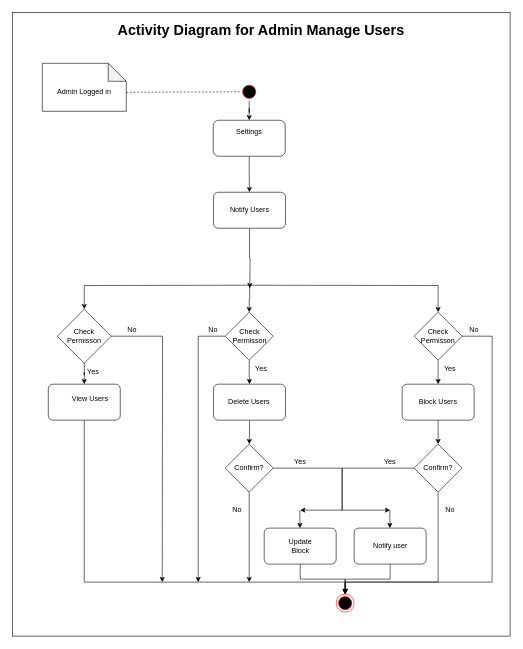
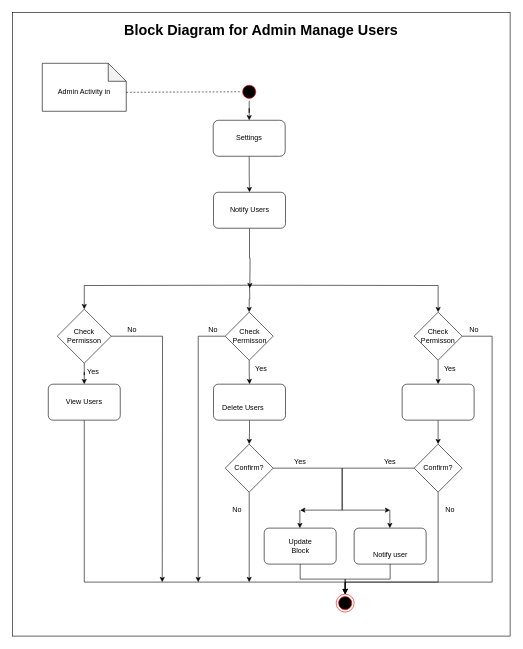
  <mxCell id="0" />
  <mxCell id="1" parent="0" />
  <mxCell id="2" value="" style="rounded=0;whiteSpace=wrap;html=1;" parent="1" vertex="1"><mxGeometry x="20" y="20" width="830" height="1040" as="geometry" /></mxCell>
  <mxCell id="3" value="" style="edgeStyle=orthogonalEdgeStyle;rounded=0;orthogonalLoop=1;jettySize=auto;html=1;" parent="1" source="4" target="6" edge="1"><mxGeometry relative="1" as="geometry" /></mxCell>
  <mxCell id="4" value="" style="ellipse;html=1;shape=startState;fillColor=#000000;strokeColor=#ff0000;" parent="1" vertex="1"><mxGeometry x="400" y="137.5" width="30" height="30" as="geometry" /></mxCell>
  <mxCell id="5" value="" style="edgeStyle=orthogonalEdgeStyle;rounded=0;orthogonalLoop=1;jettySize=auto;html=1;entryX=0.5;entryY=0;entryDx=0;entryDy=0;" parent="1" source="6" target="14" edge="1"><mxGeometry relative="1" as="geometry"><mxPoint x="415" y="360" as="targetPoint" /></mxGeometry></mxCell>
  <mxCell id="6" value="" style="rounded=1;whiteSpace=wrap;html=1;" parent="1" vertex="1"><mxGeometry x="355" y="200" width="120" height="60" as="geometry" /></mxCell>
  <mxCell id="7" value="" style="ellipse;html=1;shape=endState;fillColor=#000000;strokeColor=#ff0000;" parent="1" vertex="1"><mxGeometry x="560" y="990" width="30" height="30" as="geometry" /></mxCell>
- <mxCell id="8" value="Settings" style="text;html=1;strokeColor=none;fillColor=none;align=center;verticalAlign=middle;whiteSpace=wrap;rounded=0;" parent="1" vertex="1"><mxGeometry x="370" y="210" width="90" height="20" as="geometry" /></mxCell>
- <mxCell id="9" value="&lt;font style=&quot;font-size: 24px&quot;&gt;&lt;b&gt;Activity Diagram for Admin Manage Users&lt;/b&gt;&lt;/font&gt;" style="text;html=1;strokeColor=none;fillColor=none;align=center;verticalAlign=middle;whiteSpace=wrap;rounded=0;" parent="1" vertex="1"><mxGeometry x="60" y="30" width="750" height="40" as="geometry" /></mxCell>
+ <mxCell id="8" value="Settings" style="text;html=1;strokeColor=none;fillColor=none;align=center;verticalAlign=middle;whiteSpace=wrap;rounded=0;" parent="1" vertex="1"><mxGeometry x="370" y="220" width="90" height="20" as="geometry" /></mxCell>
+ <mxCell id="9" value="&lt;font style=&quot;font-size: 24px&quot;&gt;&lt;b&gt;Block Diagram for Admin Manage Users&lt;/b&gt;&lt;/font&gt;" style="text;html=1;strokeColor=none;fillColor=none;align=center;verticalAlign=middle;whiteSpace=wrap;rounded=0;" parent="1" vertex="1"><mxGeometry x="60" y="30" width="750" height="40" as="geometry" /></mxCell>
  <mxCell id="10" value="" style="shape=note;whiteSpace=wrap;html=1;backgroundOutline=1;darkOpacity=0.05;" parent="1" vertex="1"><mxGeometry x="70" y="105" width="140" height="80" as="geometry" /></mxCell>
  <mxCell id="11" value="" style="endArrow=none;dashed=1;html=1;entryX=0;entryY=0.5;entryDx=0;entryDy=0;exitX=1.001;exitY=0.604;exitDx=0;exitDy=0;exitPerimeter=0;" parent="1" source="10" target="4" edge="1"><mxGeometry width="50" height="50" relative="1" as="geometry"><mxPoint x="210" y="160" as="sourcePoint" /><mxPoint x="490" y="360" as="targetPoint" /></mxGeometry></mxCell>
- <mxCell id="12" value="Admin Logged in" style="text;html=1;strokeColor=none;fillColor=none;align=center;verticalAlign=middle;whiteSpace=wrap;rounded=0;" parent="1" vertex="1"><mxGeometry x="80" y="130" width="120" height="45" as="geometry" /></mxCell>
+ <mxCell id="12" value="Admin Activity in" style="text;html=1;strokeColor=none;fillColor=none;align=center;verticalAlign=middle;whiteSpace=wrap;rounded=0;" parent="1" vertex="1"><mxGeometry x="80" y="130" width="120" height="45" as="geometry" /></mxCell>
  <mxCell id="13" value="" style="edgeStyle=orthogonalEdgeStyle;rounded=0;orthogonalLoop=1;jettySize=auto;html=1;" parent="1" source="14" edge="1"><mxGeometry relative="1" as="geometry"><mxPoint x="416" y="480" as="targetPoint" /></mxGeometry></mxCell>
  <mxCell id="14" value="" style="rounded=1;whiteSpace=wrap;html=1;arcSize=13;" parent="1" vertex="1"><mxGeometry x="355.5" y="320" width="120" height="60" as="geometry" /></mxCell>
  <mxCell id="15" value="" style="edgeStyle=orthogonalEdgeStyle;rounded=0;orthogonalLoop=1;jettySize=auto;html=1;" parent="1" target="27" edge="1"><mxGeometry relative="1" as="geometry"><mxPoint x="415.5" y="475" as="sourcePoint" /></mxGeometry></mxCell>
  <mxCell id="16" value="Notify Users" style="text;html=1;strokeColor=none;fillColor=none;align=center;verticalAlign=middle;whiteSpace=wrap;rounded=0;" parent="1" vertex="1"><mxGeometry x="365.5" y="330" width="100" height="40" as="geometry" /></mxCell>
  <mxCell id="17" value="" style="edgeStyle=orthogonalEdgeStyle;rounded=0;orthogonalLoop=1;jettySize=auto;html=1;entryX=0.5;entryY=0;entryDx=0;entryDy=0;exitX=0.5;exitY=1;exitDx=0;exitDy=0;" parent="1" source="18" target="7" edge="1"><mxGeometry relative="1" as="geometry"><mxPoint x="317" y="970" as="targetPoint" /></mxGeometry></mxCell>
  <mxCell id="18" value="" style="rounded=1;whiteSpace=wrap;html=1;arcSize=13;" parent="1" vertex="1"><mxGeometry x="440" y="880" width="120" height="60" as="geometry" /></mxCell>
  <mxCell id="19" value="" style="rounded=1;whiteSpace=wrap;html=1;arcSize=13;" parent="1" vertex="1"><mxGeometry x="590" y="880" width="120" height="60" as="geometry" /></mxCell>
  <mxCell id="20" value="" style="edgeStyle=orthogonalEdgeStyle;rounded=0;orthogonalLoop=1;jettySize=auto;html=1;entryX=0.5;entryY=0;entryDx=0;entryDy=0;exitX=0.5;exitY=1;exitDx=0;exitDy=0;" parent="1" source="19" target="7" edge="1"><mxGeometry relative="1" as="geometry"><mxPoint x="327" y="900" as="sourcePoint" /><mxPoint x="425" y="970" as="targetPoint" /></mxGeometry></mxCell>
  <mxCell id="21" value="Update Block" style="text;html=1;strokeColor=none;fillColor=none;align=center;verticalAlign=middle;whiteSpace=wrap;rounded=0;" parent="1" vertex="1"><mxGeometry x="468.5" y="900" width="63" height="20" as="geometry" /></mxCell>
- <mxCell id="22" value="Notify user" style="text;html=1;strokeColor=none;fillColor=none;align=center;verticalAlign=middle;whiteSpace=wrap;rounded=0;" parent="1" vertex="1"><mxGeometry x="618.5" y="900" width="63" height="20" as="geometry" /></mxCell>
+ <mxCell id="22" value="Notify user" style="text;html=1;strokeColor=none;fillColor=none;align=center;verticalAlign=middle;whiteSpace=wrap;rounded=0;" parent="1" vertex="1"><mxGeometry x="618.5" y="915" width="63" height="20" as="geometry" /></mxCell>
  <mxCell id="23" value="" style="edgeStyle=orthogonalEdgeStyle;rounded=0;orthogonalLoop=1;jettySize=auto;html=1;exitX=0.5;exitY=1;exitDx=0;exitDy=0;" parent="1" target="33" edge="1"><mxGeometry relative="1" as="geometry"><mxPoint x="415.5" y="475" as="sourcePoint" /></mxGeometry></mxCell>
  <mxCell id="24" value="" style="edgeStyle=orthogonalEdgeStyle;rounded=0;orthogonalLoop=1;jettySize=auto;html=1;exitX=0.5;exitY=1;exitDx=0;exitDy=0;" parent="1" target="30" edge="1"><mxGeometry relative="1" as="geometry"><mxPoint x="415.5" y="475" as="sourcePoint" /></mxGeometry></mxCell>
  <mxCell id="25" value="" style="edgeStyle=orthogonalEdgeStyle;rounded=0;orthogonalLoop=1;jettySize=auto;html=1;entryX=0.5;entryY=0;entryDx=0;entryDy=0;" parent="1" source="27" target="37" edge="1"><mxGeometry relative="1" as="geometry"><mxPoint x="415" y="680" as="targetPoint" /></mxGeometry></mxCell>
  <mxCell id="26" value="" style="edgeStyle=orthogonalEdgeStyle;rounded=0;orthogonalLoop=1;jettySize=auto;html=1;" parent="1" source="27" edge="1"><mxGeometry relative="1" as="geometry"><mxPoint x="330" y="970" as="targetPoint" /><Array as="points"><mxPoint x="330" y="560" /><mxPoint x="330" y="970" /></Array></mxGeometry></mxCell>
  <mxCell id="27" value="" style="rhombus;whiteSpace=wrap;html=1;" parent="1" vertex="1"><mxGeometry x="375" y="520" width="80" height="80" as="geometry" /></mxCell>
  <mxCell id="28" value="" style="edgeStyle=orthogonalEdgeStyle;rounded=0;orthogonalLoop=1;jettySize=auto;html=1;entryX=0.5;entryY=0;entryDx=0;entryDy=0;" parent="1" source="30" target="35" edge="1"><mxGeometry relative="1" as="geometry"><mxPoint x="140" y="680" as="targetPoint" /></mxGeometry></mxCell>
  <mxCell id="29" value="" style="edgeStyle=orthogonalEdgeStyle;rounded=0;orthogonalLoop=1;jettySize=auto;html=1;" parent="1" source="30" edge="1"><mxGeometry relative="1" as="geometry"><mxPoint x="270" y="970" as="targetPoint" /></mxGeometry></mxCell>
  <mxCell id="30" value="" style="rhombus;whiteSpace=wrap;html=1;" parent="1" vertex="1"><mxGeometry x="95" y="515" width="90" height="90" as="geometry" /></mxCell>
  <mxCell id="31" value="" style="edgeStyle=orthogonalEdgeStyle;rounded=0;orthogonalLoop=1;jettySize=auto;html=1;entryX=0.5;entryY=0;entryDx=0;entryDy=0;" parent="1" source="33" target="39" edge="1"><mxGeometry relative="1" as="geometry"><mxPoint x="730" y="680" as="targetPoint" /></mxGeometry></mxCell>
  <mxCell id="32" value="" style="edgeStyle=orthogonalEdgeStyle;rounded=0;orthogonalLoop=1;jettySize=auto;html=1;" parent="1" source="33" edge="1"><mxGeometry relative="1" as="geometry"><mxPoint x="575" y="990" as="targetPoint" /><Array as="points"><mxPoint x="820" y="560" /><mxPoint x="820" y="970" /><mxPoint x="575" y="970" /></Array></mxGeometry></mxCell>
  <mxCell id="33" value="" style="rhombus;whiteSpace=wrap;html=1;" parent="1" vertex="1"><mxGeometry x="690" y="520" width="80" height="80" as="geometry" /></mxCell>
  <mxCell id="34" value="" style="edgeStyle=orthogonalEdgeStyle;rounded=0;orthogonalLoop=1;jettySize=auto;html=1;entryX=0.5;entryY=0;entryDx=0;entryDy=0;" parent="1" source="35" target="7" edge="1"><mxGeometry relative="1" as="geometry"><mxPoint x="140" y="780" as="targetPoint" /><Array as="points"><mxPoint x="140" y="970" /><mxPoint x="575" y="970" /></Array></mxGeometry></mxCell>
  <mxCell id="35" value="" style="rounded=1;whiteSpace=wrap;html=1;arcSize=13;" parent="1" vertex="1"><mxGeometry x="80" y="640" width="120" height="60" as="geometry" /></mxCell>
  <mxCell id="36" value="" style="edgeStyle=orthogonalEdgeStyle;rounded=0;orthogonalLoop=1;jettySize=auto;html=1;" parent="1" source="37" target="42" edge="1"><mxGeometry relative="1" as="geometry" /></mxCell>
  <mxCell id="37" value="" style="rounded=1;whiteSpace=wrap;html=1;arcSize=13;" parent="1" vertex="1"><mxGeometry x="355.5" y="640" width="120" height="60" as="geometry" /></mxCell>
  <mxCell id="38" value="" style="edgeStyle=orthogonalEdgeStyle;rounded=0;orthogonalLoop=1;jettySize=auto;html=1;" parent="1" source="39" target="45" edge="1"><mxGeometry relative="1" as="geometry" /></mxCell>
  <mxCell id="39" value="" style="rounded=1;whiteSpace=wrap;html=1;arcSize=13;" parent="1" vertex="1"><mxGeometry x="670" y="640" width="120" height="60" as="geometry" /></mxCell>
  <mxCell id="40" value="" style="edgeStyle=orthogonalEdgeStyle;rounded=0;orthogonalLoop=1;jettySize=auto;html=1;" parent="1" source="42" edge="1"><mxGeometry relative="1" as="geometry"><mxPoint x="500" y="850" as="targetPoint" /><Array as="points"><mxPoint x="570" y="780" /><mxPoint x="570" y="850" /></Array></mxGeometry></mxCell>
  <mxCell id="41" value="" style="edgeStyle=orthogonalEdgeStyle;rounded=0;orthogonalLoop=1;jettySize=auto;html=1;" parent="1" source="42" edge="1"><mxGeometry relative="1" as="geometry"><mxPoint x="415" y="970" as="targetPoint" /></mxGeometry></mxCell>
  <mxCell id="42" value="" style="rhombus;whiteSpace=wrap;html=1;" parent="1" vertex="1"><mxGeometry x="375" y="740" width="80" height="80" as="geometry" /></mxCell>
  <mxCell id="43" value="" style="edgeStyle=orthogonalEdgeStyle;rounded=0;orthogonalLoop=1;jettySize=auto;html=1;" parent="1" source="45" edge="1"><mxGeometry relative="1" as="geometry"><mxPoint x="650" y="850" as="targetPoint" /><Array as="points"><mxPoint x="570" y="780" /><mxPoint x="570" y="850" /></Array></mxGeometry></mxCell>
  <mxCell id="44" value="" style="edgeStyle=orthogonalEdgeStyle;rounded=0;orthogonalLoop=1;jettySize=auto;html=1;entryX=0.5;entryY=0;entryDx=0;entryDy=0;" parent="1" source="45" target="7" edge="1"><mxGeometry relative="1" as="geometry"><mxPoint x="580" y="990" as="targetPoint" /><Array as="points"><mxPoint x="730" y="970" /><mxPoint x="575" y="970" /></Array></mxGeometry></mxCell>
  <mxCell id="45" value="" style="rhombus;whiteSpace=wrap;html=1;" parent="1" vertex="1"><mxGeometry x="690" y="740" width="80" height="80" as="geometry" /></mxCell>
  <mxCell id="46" value="" style="endArrow=classic;html=1;entryX=0.5;entryY=0;entryDx=0;entryDy=0;" parent="1" edge="1"><mxGeometry width="50" height="50" relative="1" as="geometry"><mxPoint x="649.5" y="850" as="sourcePoint" /><mxPoint x="649.5" y="880" as="targetPoint" /></mxGeometry></mxCell>
  <mxCell id="47" value="" style="endArrow=classic;html=1;entryX=0.5;entryY=0;entryDx=0;entryDy=0;" parent="1" edge="1"><mxGeometry width="50" height="50" relative="1" as="geometry"><mxPoint x="499.5" y="850" as="sourcePoint" /><mxPoint x="499.5" y="880" as="targetPoint" /></mxGeometry></mxCell>
  <mxCell id="48" value="Check Permisson" style="text;html=1;strokeColor=none;fillColor=none;align=center;verticalAlign=middle;whiteSpace=wrap;rounded=0;" parent="1" vertex="1"><mxGeometry x="120" y="550" width="40" height="20" as="geometry" /></mxCell>
- <mxCell id="49" value="View Users" style="text;html=1;strokeColor=none;fillColor=none;align=center;verticalAlign=middle;whiteSpace=wrap;rounded=0;" parent="1" vertex="1"><mxGeometry x="115" y="655" width="70" height="20" as="geometry" /></mxCell>
- <mxCell id="50" value="Delete Users" style="text;html=1;strokeColor=none;fillColor=none;align=center;verticalAlign=middle;whiteSpace=wrap;rounded=0;" parent="1" vertex="1"><mxGeometry x="375" y="660" width="80" height="20" as="geometry" /></mxCell>
- <mxCell id="51" value="Block Users" style="text;html=1;strokeColor=none;fillColor=none;align=center;verticalAlign=middle;whiteSpace=wrap;rounded=0;" parent="1" vertex="1"><mxGeometry x="695" y="660" width="70" height="20" as="geometry" /></mxCell>
+ <mxCell id="49" value="View Users" style="text;html=1;strokeColor=none;fillColor=none;align=center;verticalAlign=middle;whiteSpace=wrap;rounded=0;" parent="1" vertex="1"><mxGeometry x="105" y="660" width="70" height="20" as="geometry" /></mxCell>
+ <mxCell id="50" value="Delete Users" style="text;html=1;strokeColor=none;fillColor=none;align=center;verticalAlign=middle;whiteSpace=wrap;rounded=0;" parent="1" vertex="1"><mxGeometry x="365" y="670" width="80" height="20" as="geometry" /></mxCell>
  <mxCell id="52" value="Confirm?" style="text;html=1;strokeColor=none;fillColor=none;align=center;verticalAlign=middle;whiteSpace=wrap;rounded=0;" parent="1" vertex="1"><mxGeometry x="395" y="770" width="40" height="20" as="geometry" /></mxCell>
  <mxCell id="53" value="Confirm?" style="text;html=1;strokeColor=none;fillColor=none;align=center;verticalAlign=middle;whiteSpace=wrap;rounded=0;" parent="1" vertex="1"><mxGeometry x="710" y="770" width="40" height="20" as="geometry" /></mxCell>
  <mxCell id="54" value="Yes" style="text;html=1;strokeColor=none;fillColor=none;align=center;verticalAlign=middle;whiteSpace=wrap;rounded=0;" parent="1" vertex="1"><mxGeometry x="135" y="610" width="40" height="20" as="geometry" /></mxCell>
  <mxCell id="55" value="No" style="text;html=1;strokeColor=none;fillColor=none;align=center;verticalAlign=middle;whiteSpace=wrap;rounded=0;" parent="1" vertex="1"><mxGeometry x="200" y="540" width="40" height="20" as="geometry" /></mxCell>
  <mxCell id="56" value="Yes" style="text;html=1;strokeColor=none;fillColor=none;align=center;verticalAlign=middle;whiteSpace=wrap;rounded=0;" parent="1" vertex="1"><mxGeometry x="415" y="605" width="40" height="20" as="geometry" /></mxCell>
  <mxCell id="57" value="Yes" style="text;html=1;strokeColor=none;fillColor=none;align=center;verticalAlign=middle;whiteSpace=wrap;rounded=0;" parent="1" vertex="1"><mxGeometry x="730" y="605" width="40" height="20" as="geometry" /></mxCell>
  <mxCell id="58" value="No" style="text;html=1;strokeColor=none;fillColor=none;align=center;verticalAlign=middle;whiteSpace=wrap;rounded=0;" parent="1" vertex="1"><mxGeometry x="335" y="540" width="40" height="20" as="geometry" /></mxCell>
  <mxCell id="59" value="No" style="text;html=1;strokeColor=none;fillColor=none;align=center;verticalAlign=middle;whiteSpace=wrap;rounded=0;" parent="1" vertex="1"><mxGeometry x="770" y="540" width="40" height="20" as="geometry" /></mxCell>
  <mxCell id="60" value="No" style="text;html=1;strokeColor=none;fillColor=none;align=center;verticalAlign=middle;whiteSpace=wrap;rounded=0;" parent="1" vertex="1"><mxGeometry x="375" y="840" width="40" height="20" as="geometry" /></mxCell>
  <mxCell id="61" value="No" style="text;html=1;strokeColor=none;fillColor=none;align=center;verticalAlign=middle;whiteSpace=wrap;rounded=0;" parent="1" vertex="1"><mxGeometry x="730" y="840" width="40" height="20" as="geometry" /></mxCell>
  <mxCell id="62" value="Yes" style="text;html=1;strokeColor=none;fillColor=none;align=center;verticalAlign=middle;whiteSpace=wrap;rounded=0;" parent="1" vertex="1"><mxGeometry x="480" y="760" width="40" height="20" as="geometry" /></mxCell>
  <mxCell id="63" value="Yes" style="text;html=1;strokeColor=none;fillColor=none;align=center;verticalAlign=middle;whiteSpace=wrap;rounded=0;" parent="1" vertex="1"><mxGeometry x="630" y="760" width="40" height="20" as="geometry" /></mxCell>
  <mxCell id="64" value="Check Permisson" style="text;html=1;strokeColor=none;fillColor=none;align=center;verticalAlign=middle;whiteSpace=wrap;rounded=0;" vertex="1" parent="1"><mxGeometry x="395.5" y="550" width="40" height="20" as="geometry" /></mxCell>
  <mxCell id="65" value="Check Permisson" style="text;html=1;strokeColor=none;fillColor=none;align=center;verticalAlign=middle;whiteSpace=wrap;rounded=0;" vertex="1" parent="1"><mxGeometry x="710" y="550" width="40" height="20" as="geometry" /></mxCell>
